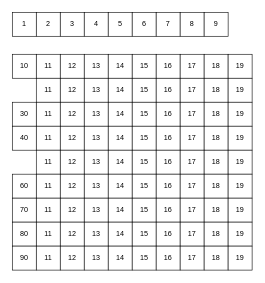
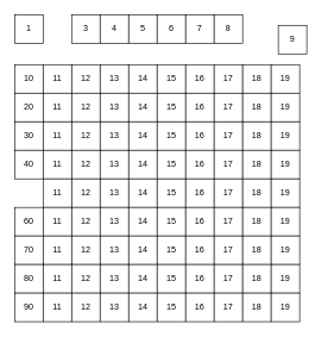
  <mxCell id="0" />
  <mxCell id="1" parent="0" />
  <mxCell id="2" value="1" style="rounded=0;whiteSpace=wrap;html=1;" vertex="1" parent="1"><mxGeometry x="20" y="20" width="40" height="40" as="geometry" /></mxCell>
- <mxCell id="3" value="2" style="rounded=0;whiteSpace=wrap;html=1;" vertex="1" parent="1"><mxGeometry x="60" y="20" width="40" height="40" as="geometry" /></mxCell>
  <mxCell id="4" value="3" style="rounded=0;whiteSpace=wrap;html=1;" vertex="1" parent="1"><mxGeometry x="100" y="20" width="40" height="40" as="geometry" /></mxCell>
  <mxCell id="5" value="4" style="rounded=0;whiteSpace=wrap;html=1;" vertex="1" parent="1"><mxGeometry x="140" y="20" width="40" height="40" as="geometry" /></mxCell>
  <mxCell id="6" value="5" style="rounded=0;whiteSpace=wrap;html=1;" vertex="1" parent="1"><mxGeometry x="180" y="20" width="40" height="40" as="geometry" /></mxCell>
  <mxCell id="7" value="6" style="rounded=0;whiteSpace=wrap;html=1;" vertex="1" parent="1"><mxGeometry x="220" y="20" width="40" height="40" as="geometry" /></mxCell>
  <mxCell id="8" value="7" style="rounded=0;whiteSpace=wrap;html=1;" vertex="1" parent="1"><mxGeometry x="260" y="20" width="40" height="40" as="geometry" /></mxCell>
  <mxCell id="9" value="8" style="rounded=0;whiteSpace=wrap;html=1;" vertex="1" parent="1"><mxGeometry x="300" y="20" width="40" height="40" as="geometry" /></mxCell>
- <mxCell id="10" value="9" style="rounded=0;whiteSpace=wrap;html=1;" vertex="1" parent="1"><mxGeometry x="340" y="20" width="40" height="40" as="geometry" /></mxCell>
+ <mxCell id="10" value="9" style="rounded=0;whiteSpace=wrap;html=1;" vertex="1" parent="1"><mxGeometry x="390" y="35" width="40" height="40" as="geometry" /></mxCell>
  <mxCell id="11" value="10" style="rounded=0;whiteSpace=wrap;html=1;" vertex="1" parent="1"><mxGeometry x="20" y="90" width="40" height="40" as="geometry" /></mxCell>
  <mxCell id="12" value="11" style="rounded=0;whiteSpace=wrap;html=1;" vertex="1" parent="1"><mxGeometry x="60" y="90" width="40" height="40" as="geometry" /></mxCell>
  <mxCell id="13" value="12" style="rounded=0;whiteSpace=wrap;html=1;" vertex="1" parent="1"><mxGeometry x="100" y="90" width="40" height="40" as="geometry" /></mxCell>
  <mxCell id="14" value="13" style="rounded=0;whiteSpace=wrap;html=1;" vertex="1" parent="1"><mxGeometry x="140" y="90" width="40" height="40" as="geometry" /></mxCell>
  <mxCell id="15" value="14" style="rounded=0;whiteSpace=wrap;html=1;" vertex="1" parent="1"><mxGeometry x="180" y="90" width="40" height="40" as="geometry" /></mxCell>
  <mxCell id="16" value="15" style="rounded=0;whiteSpace=wrap;html=1;" vertex="1" parent="1"><mxGeometry x="220" y="90" width="40" height="40" as="geometry" /></mxCell>
  <mxCell id="17" value="16" style="rounded=0;whiteSpace=wrap;html=1;" vertex="1" parent="1"><mxGeometry x="260" y="90" width="40" height="40" as="geometry" /></mxCell>
  <mxCell id="18" value="17" style="rounded=0;whiteSpace=wrap;html=1;" vertex="1" parent="1"><mxGeometry x="300" y="90" width="40" height="40" as="geometry" /></mxCell>
  <mxCell id="19" value="18" style="rounded=0;whiteSpace=wrap;html=1;" vertex="1" parent="1"><mxGeometry x="340" y="90" width="40" height="40" as="geometry" /></mxCell>
  <mxCell id="20" value="19" style="rounded=0;whiteSpace=wrap;html=1;" vertex="1" parent="1"><mxGeometry x="380" y="90" width="40" height="40" as="geometry" /></mxCell>
+ <mxCell id="21" value="20" style="rounded=0;whiteSpace=wrap;html=1;" vertex="1" parent="1"><mxGeometry x="20" y="130" width="40" height="40" as="geometry" /></mxCell>
  <mxCell id="22" value="11" style="rounded=0;whiteSpace=wrap;html=1;" vertex="1" parent="1"><mxGeometry x="60" y="130" width="40" height="40" as="geometry" /></mxCell>
  <mxCell id="23" value="12" style="rounded=0;whiteSpace=wrap;html=1;" vertex="1" parent="1"><mxGeometry x="100" y="130" width="40" height="40" as="geometry" /></mxCell>
  <mxCell id="24" value="13" style="rounded=0;whiteSpace=wrap;html=1;" vertex="1" parent="1"><mxGeometry x="140" y="130" width="40" height="40" as="geometry" /></mxCell>
  <mxCell id="25" value="14" style="rounded=0;whiteSpace=wrap;html=1;" vertex="1" parent="1"><mxGeometry x="180" y="130" width="40" height="40" as="geometry" /></mxCell>
  <mxCell id="26" value="15" style="rounded=0;whiteSpace=wrap;html=1;" vertex="1" parent="1"><mxGeometry x="220" y="130" width="40" height="40" as="geometry" /></mxCell>
  <mxCell id="27" value="16" style="rounded=0;whiteSpace=wrap;html=1;" vertex="1" parent="1"><mxGeometry x="260" y="130" width="40" height="40" as="geometry" /></mxCell>
  <mxCell id="28" value="17" style="rounded=0;whiteSpace=wrap;html=1;" vertex="1" parent="1"><mxGeometry x="300" y="130" width="40" height="40" as="geometry" /></mxCell>
  <mxCell id="29" value="18" style="rounded=0;whiteSpace=wrap;html=1;" vertex="1" parent="1"><mxGeometry x="340" y="130" width="40" height="40" as="geometry" /></mxCell>
  <mxCell id="30" value="19" style="rounded=0;whiteSpace=wrap;html=1;" vertex="1" parent="1"><mxGeometry x="380" y="130" width="40" height="40" as="geometry" /></mxCell>
  <mxCell id="31" value="30" style="rounded=0;whiteSpace=wrap;html=1;" vertex="1" parent="1"><mxGeometry x="20" y="170" width="40" height="40" as="geometry" /></mxCell>
  <mxCell id="32" value="11" style="rounded=0;whiteSpace=wrap;html=1;" vertex="1" parent="1"><mxGeometry x="60" y="170" width="40" height="40" as="geometry" /></mxCell>
  <mxCell id="33" value="12" style="rounded=0;whiteSpace=wrap;html=1;" vertex="1" parent="1"><mxGeometry x="100" y="170" width="40" height="40" as="geometry" /></mxCell>
  <mxCell id="34" value="13" style="rounded=0;whiteSpace=wrap;html=1;" vertex="1" parent="1"><mxGeometry x="140" y="170" width="40" height="40" as="geometry" /></mxCell>
  <mxCell id="35" value="14" style="rounded=0;whiteSpace=wrap;html=1;" vertex="1" parent="1"><mxGeometry x="180" y="170" width="40" height="40" as="geometry" /></mxCell>
  <mxCell id="36" value="15" style="rounded=0;whiteSpace=wrap;html=1;" vertex="1" parent="1"><mxGeometry x="220" y="170" width="40" height="40" as="geometry" /></mxCell>
  <mxCell id="37" value="16" style="rounded=0;whiteSpace=wrap;html=1;" vertex="1" parent="1"><mxGeometry x="260" y="170" width="40" height="40" as="geometry" /></mxCell>
  <mxCell id="38" value="17" style="rounded=0;whiteSpace=wrap;html=1;" vertex="1" parent="1"><mxGeometry x="300" y="170" width="40" height="40" as="geometry" /></mxCell>
  <mxCell id="39" value="18" style="rounded=0;whiteSpace=wrap;html=1;" vertex="1" parent="1"><mxGeometry x="340" y="170" width="40" height="40" as="geometry" /></mxCell>
  <mxCell id="40" value="19" style="rounded=0;whiteSpace=wrap;html=1;" vertex="1" parent="1"><mxGeometry x="380" y="170" width="40" height="40" as="geometry" /></mxCell>
  <mxCell id="41" value="40" style="rounded=0;whiteSpace=wrap;html=1;" vertex="1" parent="1"><mxGeometry x="20" y="210" width="40" height="40" as="geometry" /></mxCell>
  <mxCell id="42" value="11" style="rounded=0;whiteSpace=wrap;html=1;" vertex="1" parent="1"><mxGeometry x="60" y="210" width="40" height="40" as="geometry" /></mxCell>
  <mxCell id="43" value="12" style="rounded=0;whiteSpace=wrap;html=1;" vertex="1" parent="1"><mxGeometry x="100" y="210" width="40" height="40" as="geometry" /></mxCell>
  <mxCell id="44" value="13" style="rounded=0;whiteSpace=wrap;html=1;" vertex="1" parent="1"><mxGeometry x="140" y="210" width="40" height="40" as="geometry" /></mxCell>
  <mxCell id="45" value="14" style="rounded=0;whiteSpace=wrap;html=1;" vertex="1" parent="1"><mxGeometry x="180" y="210" width="40" height="40" as="geometry" /></mxCell>
  <mxCell id="46" value="15" style="rounded=0;whiteSpace=wrap;html=1;" vertex="1" parent="1"><mxGeometry x="220" y="210" width="40" height="40" as="geometry" /></mxCell>
  <mxCell id="47" value="16" style="rounded=0;whiteSpace=wrap;html=1;" vertex="1" parent="1"><mxGeometry x="260" y="210" width="40" height="40" as="geometry" /></mxCell>
  <mxCell id="48" value="17" style="rounded=0;whiteSpace=wrap;html=1;" vertex="1" parent="1"><mxGeometry x="300" y="210" width="40" height="40" as="geometry" /></mxCell>
  <mxCell id="49" value="18" style="rounded=0;whiteSpace=wrap;html=1;" vertex="1" parent="1"><mxGeometry x="340" y="210" width="40" height="40" as="geometry" /></mxCell>
  <mxCell id="50" value="19" style="rounded=0;whiteSpace=wrap;html=1;" vertex="1" parent="1"><mxGeometry x="380" y="210" width="40" height="40" as="geometry" /></mxCell>
  <mxCell id="51" value="11" style="rounded=0;whiteSpace=wrap;html=1;" vertex="1" parent="1"><mxGeometry x="60" y="250" width="40" height="40" as="geometry" /></mxCell>
  <mxCell id="52" value="12" style="rounded=0;whiteSpace=wrap;html=1;" vertex="1" parent="1"><mxGeometry x="100" y="250" width="40" height="40" as="geometry" /></mxCell>
  <mxCell id="53" value="13" style="rounded=0;whiteSpace=wrap;html=1;" vertex="1" parent="1"><mxGeometry x="140" y="250" width="40" height="40" as="geometry" /></mxCell>
  <mxCell id="54" value="14" style="rounded=0;whiteSpace=wrap;html=1;" vertex="1" parent="1"><mxGeometry x="180" y="250" width="40" height="40" as="geometry" /></mxCell>
  <mxCell id="55" value="15" style="rounded=0;whiteSpace=wrap;html=1;" vertex="1" parent="1"><mxGeometry x="220" y="250" width="40" height="40" as="geometry" /></mxCell>
  <mxCell id="56" value="16" style="rounded=0;whiteSpace=wrap;html=1;" vertex="1" parent="1"><mxGeometry x="260" y="250" width="40" height="40" as="geometry" /></mxCell>
  <mxCell id="57" value="17" style="rounded=0;whiteSpace=wrap;html=1;" vertex="1" parent="1"><mxGeometry x="300" y="250" width="40" height="40" as="geometry" /></mxCell>
  <mxCell id="58" value="18" style="rounded=0;whiteSpace=wrap;html=1;" vertex="1" parent="1"><mxGeometry x="340" y="250" width="40" height="40" as="geometry" /></mxCell>
  <mxCell id="59" value="19" style="rounded=0;whiteSpace=wrap;html=1;" vertex="1" parent="1"><mxGeometry x="380" y="250" width="40" height="40" as="geometry" /></mxCell>
  <mxCell id="60" value="60" style="rounded=0;whiteSpace=wrap;html=1;" vertex="1" parent="1"><mxGeometry x="20" y="290" width="40" height="40" as="geometry" /></mxCell>
  <mxCell id="61" value="11" style="rounded=0;whiteSpace=wrap;html=1;" vertex="1" parent="1"><mxGeometry x="60" y="290" width="40" height="40" as="geometry" /></mxCell>
  <mxCell id="62" value="12" style="rounded=0;whiteSpace=wrap;html=1;" vertex="1" parent="1"><mxGeometry x="100" y="290" width="40" height="40" as="geometry" /></mxCell>
  <mxCell id="63" value="13" style="rounded=0;whiteSpace=wrap;html=1;" vertex="1" parent="1"><mxGeometry x="140" y="290" width="40" height="40" as="geometry" /></mxCell>
  <mxCell id="64" value="14" style="rounded=0;whiteSpace=wrap;html=1;" vertex="1" parent="1"><mxGeometry x="180" y="290" width="40" height="40" as="geometry" /></mxCell>
  <mxCell id="65" value="15" style="rounded=0;whiteSpace=wrap;html=1;" vertex="1" parent="1"><mxGeometry x="220" y="290" width="40" height="40" as="geometry" /></mxCell>
  <mxCell id="66" value="16" style="rounded=0;whiteSpace=wrap;html=1;" vertex="1" parent="1"><mxGeometry x="260" y="290" width="40" height="40" as="geometry" /></mxCell>
  <mxCell id="67" value="17" style="rounded=0;whiteSpace=wrap;html=1;" vertex="1" parent="1"><mxGeometry x="300" y="290" width="40" height="40" as="geometry" /></mxCell>
  <mxCell id="68" value="18" style="rounded=0;whiteSpace=wrap;html=1;" vertex="1" parent="1"><mxGeometry x="340" y="290" width="40" height="40" as="geometry" /></mxCell>
  <mxCell id="69" value="19" style="rounded=0;whiteSpace=wrap;html=1;" vertex="1" parent="1"><mxGeometry x="380" y="290" width="40" height="40" as="geometry" /></mxCell>
  <mxCell id="70" value="70" style="rounded=0;whiteSpace=wrap;html=1;" vertex="1" parent="1"><mxGeometry x="20" y="330" width="40" height="40" as="geometry" /></mxCell>
  <mxCell id="71" value="11" style="rounded=0;whiteSpace=wrap;html=1;" vertex="1" parent="1"><mxGeometry x="60" y="330" width="40" height="40" as="geometry" /></mxCell>
  <mxCell id="72" value="12" style="rounded=0;whiteSpace=wrap;html=1;" vertex="1" parent="1"><mxGeometry x="100" y="330" width="40" height="40" as="geometry" /></mxCell>
  <mxCell id="73" value="13" style="rounded=0;whiteSpace=wrap;html=1;" vertex="1" parent="1"><mxGeometry x="140" y="330" width="40" height="40" as="geometry" /></mxCell>
  <mxCell id="74" value="14" style="rounded=0;whiteSpace=wrap;html=1;" vertex="1" parent="1"><mxGeometry x="180" y="330" width="40" height="40" as="geometry" /></mxCell>
  <mxCell id="75" value="15" style="rounded=0;whiteSpace=wrap;html=1;" vertex="1" parent="1"><mxGeometry x="220" y="330" width="40" height="40" as="geometry" /></mxCell>
  <mxCell id="76" value="16" style="rounded=0;whiteSpace=wrap;html=1;" vertex="1" parent="1"><mxGeometry x="260" y="330" width="40" height="40" as="geometry" /></mxCell>
  <mxCell id="77" value="17" style="rounded=0;whiteSpace=wrap;html=1;" vertex="1" parent="1"><mxGeometry x="300" y="330" width="40" height="40" as="geometry" /></mxCell>
  <mxCell id="78" value="18" style="rounded=0;whiteSpace=wrap;html=1;" vertex="1" parent="1"><mxGeometry x="340" y="330" width="40" height="40" as="geometry" /></mxCell>
  <mxCell id="79" value="19" style="rounded=0;whiteSpace=wrap;html=1;" vertex="1" parent="1"><mxGeometry x="380" y="330" width="40" height="40" as="geometry" /></mxCell>
  <mxCell id="80" value="80" style="rounded=0;whiteSpace=wrap;html=1;" vertex="1" parent="1"><mxGeometry x="20" y="370" width="40" height="40" as="geometry" /></mxCell>
  <mxCell id="81" value="11" style="rounded=0;whiteSpace=wrap;html=1;" vertex="1" parent="1"><mxGeometry x="60" y="370" width="40" height="40" as="geometry" /></mxCell>
  <mxCell id="82" value="12" style="rounded=0;whiteSpace=wrap;html=1;" vertex="1" parent="1"><mxGeometry x="100" y="370" width="40" height="40" as="geometry" /></mxCell>
  <mxCell id="83" value="13" style="rounded=0;whiteSpace=wrap;html=1;" vertex="1" parent="1"><mxGeometry x="140" y="370" width="40" height="40" as="geometry" /></mxCell>
  <mxCell id="84" value="14" style="rounded=0;whiteSpace=wrap;html=1;" vertex="1" parent="1"><mxGeometry x="180" y="370" width="40" height="40" as="geometry" /></mxCell>
  <mxCell id="85" value="15" style="rounded=0;whiteSpace=wrap;html=1;" vertex="1" parent="1"><mxGeometry x="220" y="370" width="40" height="40" as="geometry" /></mxCell>
  <mxCell id="86" value="16" style="rounded=0;whiteSpace=wrap;html=1;" vertex="1" parent="1"><mxGeometry x="260" y="370" width="40" height="40" as="geometry" /></mxCell>
  <mxCell id="87" value="17" style="rounded=0;whiteSpace=wrap;html=1;" vertex="1" parent="1"><mxGeometry x="300" y="370" width="40" height="40" as="geometry" /></mxCell>
  <mxCell id="88" value="18" style="rounded=0;whiteSpace=wrap;html=1;" vertex="1" parent="1"><mxGeometry x="340" y="370" width="40" height="40" as="geometry" /></mxCell>
  <mxCell id="89" value="19" style="rounded=0;whiteSpace=wrap;html=1;" vertex="1" parent="1"><mxGeometry x="380" y="370" width="40" height="40" as="geometry" /></mxCell>
  <mxCell id="90" value="90" style="rounded=0;whiteSpace=wrap;html=1;" vertex="1" parent="1"><mxGeometry x="20" y="410" width="40" height="40" as="geometry" /></mxCell>
  <mxCell id="91" value="11" style="rounded=0;whiteSpace=wrap;html=1;" vertex="1" parent="1"><mxGeometry x="60" y="410" width="40" height="40" as="geometry" /></mxCell>
  <mxCell id="92" value="12" style="rounded=0;whiteSpace=wrap;html=1;" vertex="1" parent="1"><mxGeometry x="100" y="410" width="40" height="40" as="geometry" /></mxCell>
  <mxCell id="93" value="13" style="rounded=0;whiteSpace=wrap;html=1;" vertex="1" parent="1"><mxGeometry x="140" y="410" width="40" height="40" as="geometry" /></mxCell>
  <mxCell id="94" value="14" style="rounded=0;whiteSpace=wrap;html=1;" vertex="1" parent="1"><mxGeometry x="180" y="410" width="40" height="40" as="geometry" /></mxCell>
  <mxCell id="95" value="15" style="rounded=0;whiteSpace=wrap;html=1;" vertex="1" parent="1"><mxGeometry x="220" y="410" width="40" height="40" as="geometry" /></mxCell>
  <mxCell id="96" value="16" style="rounded=0;whiteSpace=wrap;html=1;" vertex="1" parent="1"><mxGeometry x="260" y="410" width="40" height="40" as="geometry" /></mxCell>
  <mxCell id="97" value="17" style="rounded=0;whiteSpace=wrap;html=1;" vertex="1" parent="1"><mxGeometry x="300" y="410" width="40" height="40" as="geometry" /></mxCell>
  <mxCell id="98" value="18" style="rounded=0;whiteSpace=wrap;html=1;" vertex="1" parent="1"><mxGeometry x="340" y="410" width="40" height="40" as="geometry" /></mxCell>
  <mxCell id="99" value="19" style="rounded=0;whiteSpace=wrap;html=1;" vertex="1" parent="1"><mxGeometry x="380" y="410" width="40" height="40" as="geometry" /></mxCell>
